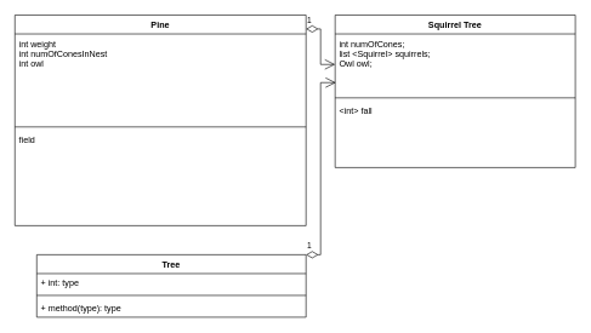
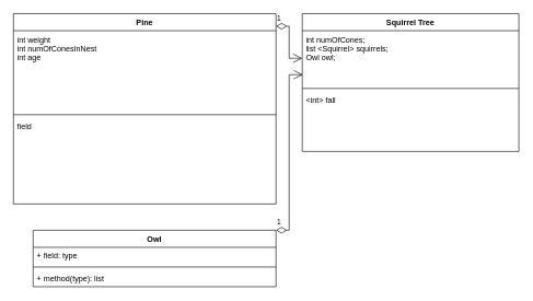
  <mxCell id="0" />
  <mxCell id="1" parent="0" />
  <mxCell id="2" value="Pine&#10;" style="swimlane;fontStyle=1;align=center;verticalAlign=top;childLayout=stackLayout;horizontal=1;startSize=26;horizontalStack=0;resizeParent=1;resizeParentMax=0;resizeLast=0;collapsible=1;marginBottom=0;" parent="1" vertex="1"><mxGeometry x="20" y="20" width="400" height="290" as="geometry"><mxRectangle x="30" y="30" width="100" height="26" as="alternateBounds" /></mxGeometry></mxCell>
- <mxCell id="3" value="int weight&#10;int numOfConesInNest&#10;int owl" style="text;strokeColor=none;fillColor=none;align=left;verticalAlign=top;spacingLeft=4;spacingRight=4;overflow=hidden;rotatable=0;points=[[0,0.5],[1,0.5]];portConstraint=eastwest;" parent="2" vertex="1"><mxGeometry y="26" width="400" height="124" as="geometry" /></mxCell>
+ <mxCell id="3" value="int weight&#10;int numOfConesInNest&#10;int age" style="text;strokeColor=none;fillColor=none;align=left;verticalAlign=top;spacingLeft=4;spacingRight=4;overflow=hidden;rotatable=0;points=[[0,0.5],[1,0.5]];portConstraint=eastwest;" parent="2" vertex="1"><mxGeometry y="26" width="400" height="124" as="geometry" /></mxCell>
  <mxCell id="4" value="" style="line;strokeWidth=1;fillColor=none;align=left;verticalAlign=middle;spacingTop=-1;spacingLeft=3;spacingRight=3;rotatable=0;labelPosition=right;points=[];portConstraint=eastwest;" parent="2" vertex="1"><mxGeometry y="150" width="400" height="8" as="geometry" /></mxCell>
  <mxCell id="5" value="field&#10;" style="text;strokeColor=none;fillColor=none;align=left;verticalAlign=top;spacingLeft=4;spacingRight=4;overflow=hidden;rotatable=0;points=[[0,0.5],[1,0.5]];portConstraint=eastwest;" parent="2" vertex="1"><mxGeometry y="158" width="400" height="132" as="geometry" /></mxCell>
- <mxCell id="6" value="Tree&#10;" style="swimlane;fontStyle=1;align=center;verticalAlign=top;childLayout=stackLayout;horizontal=1;startSize=26;horizontalStack=0;resizeParent=1;resizeParentMax=0;resizeLast=0;collapsible=1;marginBottom=0;" parent="1" vertex="1"><mxGeometry x="50" y="350" width="370" height="86" as="geometry" /></mxCell>
- <mxCell id="7" value="+ int: type" style="text;strokeColor=none;fillColor=none;align=left;verticalAlign=top;spacingLeft=4;spacingRight=4;overflow=hidden;rotatable=0;points=[[0,0.5],[1,0.5]];portConstraint=eastwest;" parent="6" vertex="1"><mxGeometry y="26" width="370" height="26" as="geometry" /></mxCell>
+ <mxCell id="6" value="Owl&#10;" style="swimlane;fontStyle=1;align=center;verticalAlign=top;childLayout=stackLayout;horizontal=1;startSize=26;horizontalStack=0;resizeParent=1;resizeParentMax=0;resizeLast=0;collapsible=1;marginBottom=0;" parent="1" vertex="1"><mxGeometry x="50" y="350" width="370" height="86" as="geometry" /></mxCell>
+ <mxCell id="7" value="+ field: type" style="text;strokeColor=none;fillColor=none;align=left;verticalAlign=top;spacingLeft=4;spacingRight=4;overflow=hidden;rotatable=0;points=[[0,0.5],[1,0.5]];portConstraint=eastwest;" parent="6" vertex="1"><mxGeometry y="26" width="370" height="26" as="geometry" /></mxCell>
  <mxCell id="8" value="" style="line;strokeWidth=1;fillColor=none;align=left;verticalAlign=middle;spacingTop=-1;spacingLeft=3;spacingRight=3;rotatable=0;labelPosition=right;points=[];portConstraint=eastwest;" parent="6" vertex="1"><mxGeometry y="52" width="370" height="8" as="geometry" /></mxCell>
- <mxCell id="9" value="+ method(type): type" style="text;strokeColor=none;fillColor=none;align=left;verticalAlign=top;spacingLeft=4;spacingRight=4;overflow=hidden;rotatable=0;points=[[0,0.5],[1,0.5]];portConstraint=eastwest;" parent="6" vertex="1"><mxGeometry y="60" width="370" height="26" as="geometry" /></mxCell>
+ <mxCell id="9" value="+ method(type): list" style="text;strokeColor=none;fillColor=none;align=left;verticalAlign=top;spacingLeft=4;spacingRight=4;overflow=hidden;rotatable=0;points=[[0,0.5],[1,0.5]];portConstraint=eastwest;" parent="6" vertex="1"><mxGeometry y="60" width="370" height="26" as="geometry" /></mxCell>
  <mxCell id="10" value="Squirrel Tree&#10;" style="swimlane;fontStyle=1;align=center;verticalAlign=top;childLayout=stackLayout;horizontal=1;startSize=26;horizontalStack=0;resizeParent=1;resizeParentMax=0;resizeLast=0;collapsible=1;marginBottom=0;" parent="1" vertex="1"><mxGeometry x="460" y="20" width="330" height="210" as="geometry" /></mxCell>
  <mxCell id="11" value="int numOfCones;&#10;list &lt;Squirrel&gt; squirrels;&#10;Owl owl;&#10;" style="text;strokeColor=none;fillColor=none;align=left;verticalAlign=top;spacingLeft=4;spacingRight=4;overflow=hidden;rotatable=0;points=[[0,0.5],[1,0.5]];portConstraint=eastwest;" parent="10" vertex="1"><mxGeometry y="26" width="330" height="84" as="geometry" /></mxCell>
  <mxCell id="12" value="" style="line;strokeWidth=1;fillColor=none;align=left;verticalAlign=middle;spacingTop=-1;spacingLeft=3;spacingRight=3;rotatable=0;labelPosition=right;points=[];portConstraint=eastwest;" parent="10" vertex="1"><mxGeometry y="110" width="330" height="8" as="geometry" /></mxCell>
  <mxCell id="13" value="&lt;int&gt; fall" style="text;strokeColor=none;fillColor=none;align=left;verticalAlign=top;spacingLeft=4;spacingRight=4;overflow=hidden;rotatable=0;points=[[0,0.5],[1,0.5]];portConstraint=eastwest;" parent="10" vertex="1"><mxGeometry y="118" width="330" height="92" as="geometry" /></mxCell>
  <mxCell id="14" value="1" style="endArrow=open;html=1;endSize=12;startArrow=diamondThin;startSize=14;startFill=0;edgeStyle=orthogonalEdgeStyle;align=left;verticalAlign=bottom;rounded=0;exitX=1;exitY=0.066;exitDx=0;exitDy=0;exitPerimeter=0;" parent="1" source="2" target="11" edge="1"><mxGeometry x="-1" y="3" relative="1" as="geometry"><mxPoint x="330" y="290" as="sourcePoint" /><mxPoint x="490" y="290" as="targetPoint" /></mxGeometry></mxCell>
  <mxCell id="15" value="1" style="endArrow=open;html=1;endSize=12;startArrow=diamondThin;startSize=14;startFill=0;edgeStyle=orthogonalEdgeStyle;align=left;verticalAlign=bottom;rounded=0;exitX=1;exitY=0;exitDx=0;exitDy=0;entryX=0.003;entryY=0.798;entryDx=0;entryDy=0;entryPerimeter=0;" parent="1" source="6" target="11" edge="1"><mxGeometry x="-1" y="3" relative="1" as="geometry"><mxPoint x="330" y="290" as="sourcePoint" /><mxPoint x="490" y="290" as="targetPoint" /><Array as="points"><mxPoint x="440" y="350" /><mxPoint x="440" y="113" /></Array></mxGeometry></mxCell>
